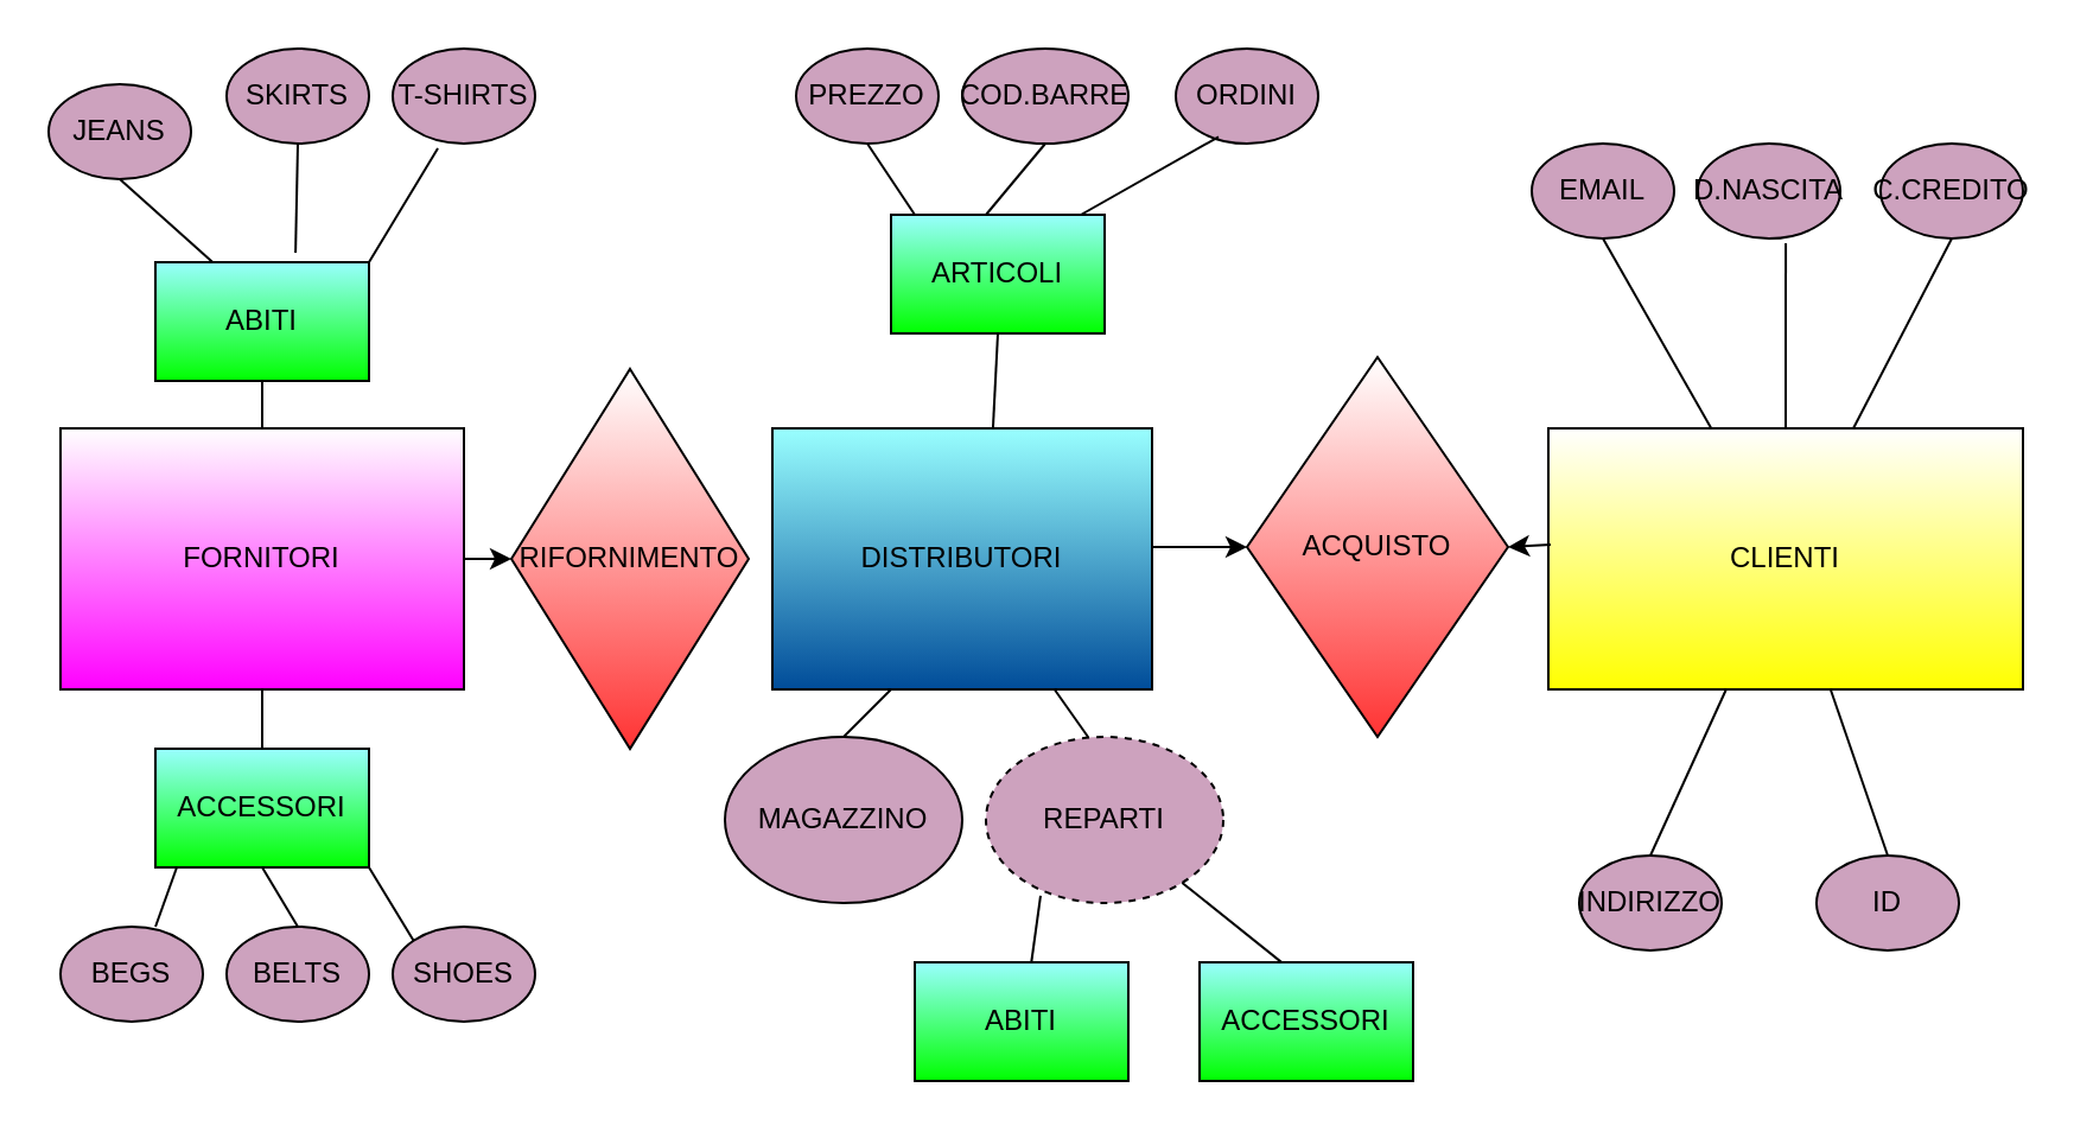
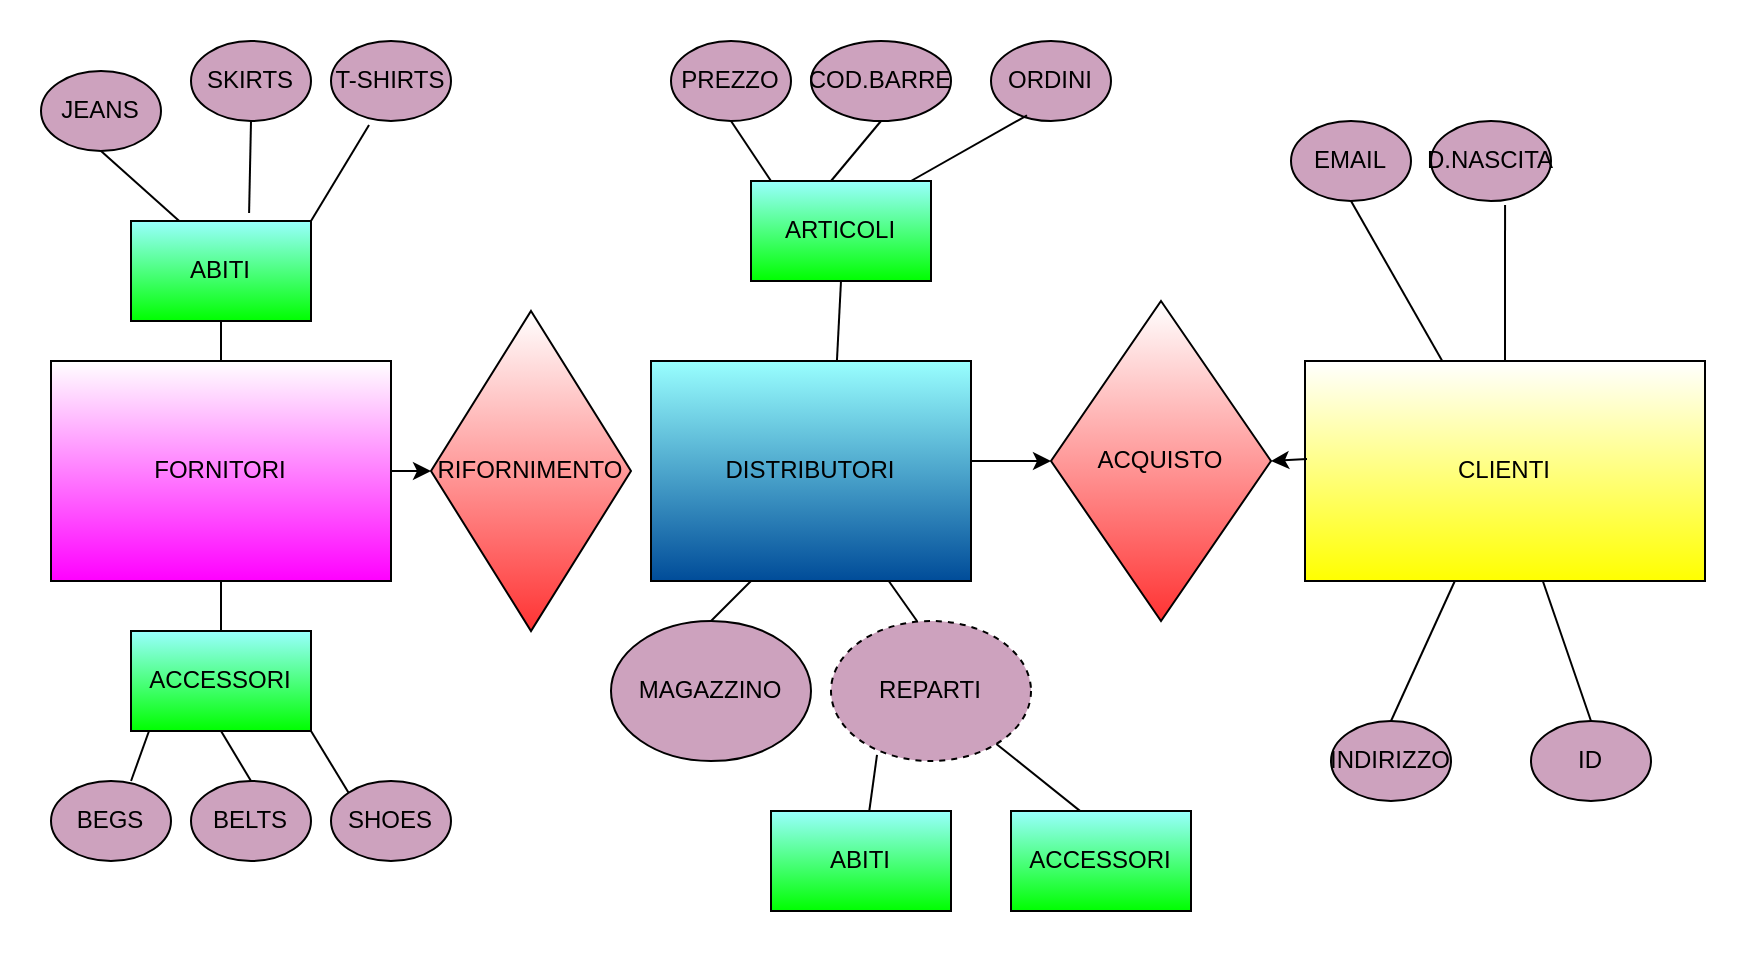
  <mxCell id="0" />
  <mxCell id="1" parent="0" />
  <mxCell id="2" value="FORNITORI" style="rounded=0;whiteSpace=wrap;html=1;gradientColor=#FF00FF;" parent="1" vertex="1"><mxGeometry y="180" width="170" height="110" as="geometry" x="25" /></mxCell>
  <mxCell id="3" value="" style="endArrow=none;html=1;exitX=0.5;exitY=1;exitDx=0;exitDy=0;" parent="1" target="2" edge="1"><mxGeometry width="50" height="50" relative="1" as="geometry"><mxPoint x="110" y="160" as="sourcePoint" /><mxPoint x="465" y="230" as="targetPoint" /></mxGeometry></mxCell>
  <mxCell id="4" value="CLIENTI" style="rounded=0;whiteSpace=wrap;html=1;gradientColor=#FFFF00;" parent="1" vertex="1"><mxGeometry x="652" y="180" width="200" height="110" as="geometry" /></mxCell>
  <mxCell id="5" value="ACQUISTO" style="rhombus;whiteSpace=wrap;html=1;gradientColor=#FF3333;" parent="1" vertex="1"><mxGeometry x="525" y="150" width="110" height="160" as="geometry" /></mxCell>
  <mxCell id="6" value="" style="endArrow=classic;html=1;entryX=1;entryY=0.5;entryDx=0;entryDy=0;exitX=0.005;exitY=0.445;exitDx=0;exitDy=0;exitPerimeter=0;" parent="1" source="4" target="5" edge="1"><mxGeometry width="50" height="50" relative="1" as="geometry"><mxPoint x="645" y="230" as="sourcePoint" /><mxPoint x="575" y="230" as="targetPoint" /></mxGeometry></mxCell>
  <mxCell id="7" value="JEANS" style="ellipse;whiteSpace=wrap;html=1;fillColor=#CDA2BE;" parent="1" vertex="1"><mxGeometry x="20" y="35" width="60" height="40" as="geometry" /></mxCell>
  <mxCell id="8" value="SKIRTS" style="ellipse;whiteSpace=wrap;html=1;fillColor=#CDA2BE;" parent="1" vertex="1"><mxGeometry x="95" width="60" height="40" as="geometry" y="20" /></mxCell>
  <mxCell id="9" value="T-SHIRTS" style="ellipse;whiteSpace=wrap;html=1;fillColor=#CDA2BE;" parent="1" vertex="1"><mxGeometry x="165" width="60" height="40" as="geometry" y="20" /></mxCell>
  <mxCell id="10" value="" style="endArrow=none;html=1;entryX=0.5;entryY=1;entryDx=0;entryDy=0;exitX=0.268;exitY=0;exitDx=0;exitDy=0;exitPerimeter=0;" parent="1" source="47" target="7" edge="1"><mxGeometry width="50" height="50" relative="1" as="geometry"><mxPoint x="89.12" y="103.425" as="sourcePoint" /><mxPoint x="465" y="230" as="targetPoint" /></mxGeometry></mxCell>
  <mxCell id="11" value="" style="endArrow=none;html=1;entryX=0.5;entryY=1;entryDx=0;entryDy=0;exitX=0.656;exitY=-0.08;exitDx=0;exitDy=0;exitPerimeter=0;" parent="1" source="47" target="8" edge="1"><mxGeometry width="50" height="50" relative="1" as="geometry"><mxPoint x="125.03" y="100" as="sourcePoint" /><mxPoint x="465" y="230" as="targetPoint" /></mxGeometry></mxCell>
  <mxCell id="12" value="" style="endArrow=none;html=1;entryX=0.317;entryY=1.05;entryDx=0;entryDy=0;entryPerimeter=0;exitX=1;exitY=0;exitDx=0;exitDy=0;" parent="1" source="47" target="9" edge="1"><mxGeometry width="50" height="50" relative="1" as="geometry"><mxPoint x="136.425" y="105.717" as="sourcePoint" /><mxPoint x="465" y="230" as="targetPoint" /></mxGeometry></mxCell>
  <mxCell id="13" value="BEGS" style="ellipse;whiteSpace=wrap;html=1;fillColor=#CDA2BE;" parent="1" vertex="1"><mxGeometry y="390" width="60" height="40" as="geometry" x="25" /></mxCell>
  <mxCell id="14" value="BELTS" style="ellipse;whiteSpace=wrap;html=1;fillColor=#CDA2BE;" parent="1" vertex="1"><mxGeometry x="95" y="390" width="60" height="40" as="geometry" /></mxCell>
  <mxCell id="15" value="SHOES" style="ellipse;whiteSpace=wrap;html=1;fillColor=#CDA2BE;" parent="1" vertex="1"><mxGeometry x="165" y="390" width="60" height="40" as="geometry" /></mxCell>
  <mxCell id="16" value="" style="endArrow=none;html=1;exitX=0.1;exitY=1;exitDx=0;exitDy=0;exitPerimeter=0;entryX=0.667;entryY=0;entryDx=0;entryDy=0;entryPerimeter=0;" parent="1" source="48" target="13" edge="1"><mxGeometry width="50" height="50" relative="1" as="geometry"><mxPoint x="89.645" y="379.749" as="sourcePoint" /><mxPoint x="85" y="400" as="targetPoint" /></mxGeometry></mxCell>
  <mxCell id="17" value="" style="endArrow=none;html=1;exitX=0.5;exitY=1;exitDx=0;exitDy=0;entryX=0.5;entryY=0;entryDx=0;entryDy=0;" parent="1" source="48" target="14" edge="1"><mxGeometry width="50" height="50" relative="1" as="geometry"><mxPoint x="125" y="390" as="sourcePoint" /><mxPoint x="115" y="440" as="targetPoint" /></mxGeometry></mxCell>
  <mxCell id="18" value="INDIRIZZO" style="ellipse;whiteSpace=wrap;html=1;fillColor=#CDA2BE;" parent="1" vertex="1"><mxGeometry x="665" y="360" width="60" height="40" as="geometry" /></mxCell>
  <mxCell id="19" value="ID" style="ellipse;whiteSpace=wrap;html=1;fillColor=#CDA2BE;" parent="1" vertex="1"><mxGeometry x="765" y="360" width="60" height="40" as="geometry" /></mxCell>
  <mxCell id="20" value="" style="endArrow=none;html=1;exitX=0.5;exitY=0;exitDx=0;exitDy=0;" parent="1" source="18" target="4" edge="1"><mxGeometry width="50" height="50" relative="1" as="geometry"><mxPoint x="585" y="350" as="sourcePoint" /><mxPoint x="465" y="230" as="targetPoint" /></mxGeometry></mxCell>
  <mxCell id="21" value="" style="endArrow=none;html=1;exitX=0.5;exitY=0;exitDx=0;exitDy=0;" parent="1" source="19" target="4" edge="1"><mxGeometry width="50" height="50" relative="1" as="geometry"><mxPoint x="415" y="280" as="sourcePoint" /><mxPoint x="465" y="230" as="targetPoint" /></mxGeometry></mxCell>
  <mxCell id="22" value="EMAIL" style="ellipse;whiteSpace=wrap;html=1;fillColor=#CDA2BE;" parent="1" vertex="1"><mxGeometry x="645" y="60" width="60" height="40" as="geometry" /></mxCell>
  <mxCell id="23" value="D.NASCITA" style="ellipse;whiteSpace=wrap;html=1;fillColor=#CDA2BE;" parent="1" vertex="1"><mxGeometry x="715" y="60" width="60" height="40" as="geometry" /></mxCell>
  <mxCell id="24" value="" style="endArrow=none;html=1;entryX=0.5;entryY=1;entryDx=0;entryDy=0;" parent="1" source="4" target="22" edge="1"><mxGeometry width="50" height="50" relative="1" as="geometry"><mxPoint x="415" y="280" as="sourcePoint" /><mxPoint x="465" y="230" as="targetPoint" /></mxGeometry></mxCell>
  <mxCell id="25" value="" style="endArrow=none;html=1;entryX=0.617;entryY=1.05;entryDx=0;entryDy=0;entryPerimeter=0;" parent="1" source="4" target="23" edge="1"><mxGeometry width="50" height="50" relative="1" as="geometry"><mxPoint x="415" y="280" as="sourcePoint" /><mxPoint x="465" y="230" as="targetPoint" /></mxGeometry></mxCell>
- <mxCell id="26" value="C.CREDITO" style="ellipse;whiteSpace=wrap;html=1;fillColor=#CDA2BE;" parent="1" vertex="1"><mxGeometry x="792" y="60" width="60" height="40" as="geometry" /></mxCell>
- <mxCell id="27" value="" style="endArrow=none;html=1;entryX=0.5;entryY=1;entryDx=0;entryDy=0;" parent="1" source="4" target="26" edge="1"><mxGeometry width="50" height="50" relative="1" as="geometry"><mxPoint x="415" y="280" as="sourcePoint" /><mxPoint x="465" y="230" as="targetPoint" /></mxGeometry></mxCell>
  <mxCell id="28" value="DISTRIBUTORI" style="rounded=0;whiteSpace=wrap;html=1;fillColor=#99FFFF;gradientColor=#004C99;" parent="1" vertex="1"><mxGeometry x="325" y="180" width="160" height="110" as="geometry" /></mxCell>
  <mxCell id="29" value="" style="endArrow=classic;html=1;entryX=0;entryY=0.5;entryDx=0;entryDy=0;" parent="1" target="5" edge="1"><mxGeometry width="50" height="50" relative="1" as="geometry"><mxPoint x="485" y="230" as="sourcePoint" /><mxPoint x="435" y="235" as="targetPoint" /></mxGeometry></mxCell>
  <mxCell id="30" value="" style="endArrow=none;html=1;exitX=0.5;exitY=1;exitDx=0;exitDy=0;entryX=0.5;entryY=0;entryDx=0;entryDy=0;" parent="1" source="2" target="48" edge="1"><mxGeometry width="50" height="50" relative="1" as="geometry"><mxPoint x="415" y="280" as="sourcePoint" /><mxPoint x="118" y="320" as="targetPoint" /></mxGeometry></mxCell>
  <mxCell id="31" value="" style="endArrow=classic;html=1;exitX=1;exitY=0.5;exitDx=0;exitDy=0;" parent="1" source="2" edge="1"><mxGeometry width="50" height="50" relative="1" as="geometry"><mxPoint x="415" y="280" as="sourcePoint" /><mxPoint x="215" y="235" as="targetPoint" /></mxGeometry></mxCell>
  <mxCell id="32" value="MAGAZZINO" style="ellipse;whiteSpace=wrap;html=1;fillColor=#CDA2BE;" parent="1" vertex="1"><mxGeometry x="305" y="310" width="100" height="70" as="geometry" /></mxCell>
  <mxCell id="33" value="" style="endArrow=none;html=1;exitX=0.5;exitY=0;exitDx=0;exitDy=0;" parent="1" source="32" edge="1"><mxGeometry width="50" height="50" relative="1" as="geometry"><mxPoint x="415" y="280" as="sourcePoint" /><mxPoint x="375" y="290" as="targetPoint" /></mxGeometry></mxCell>
  <mxCell id="34" value="PREZZO" style="ellipse;whiteSpace=wrap;html=1;fillColor=#CDA2BE;" parent="1" vertex="1"><mxGeometry x="335" width="60" height="40" as="geometry" y="20" /></mxCell>
  <mxCell id="35" value="" style="endArrow=none;html=1;entryX=0.5;entryY=1;entryDx=0;entryDy=0;" parent="1" target="34" edge="1"><mxGeometry width="50" height="50" relative="1" as="geometry"><mxPoint x="385" y="90" as="sourcePoint" /><mxPoint x="465" y="230" as="targetPoint" /></mxGeometry></mxCell>
  <mxCell id="36" value="COD.BARRE" style="ellipse;whiteSpace=wrap;html=1;fillColor=#CDA2BE;" parent="1" vertex="1"><mxGeometry x="405" width="70" height="40" as="geometry" y="20" /></mxCell>
  <mxCell id="37" value="" style="endArrow=none;html=1;entryX=0.5;entryY=1;entryDx=0;entryDy=0;" parent="1" target="36" edge="1"><mxGeometry width="50" height="50" relative="1" as="geometry"><mxPoint x="415" y="90" as="sourcePoint" /><mxPoint x="465" y="230" as="targetPoint" /></mxGeometry></mxCell>
  <mxCell id="38" value="REPARTI" style="ellipse;whiteSpace=wrap;html=1;fillColor=#CDA2BE;dashed=1;" parent="1" vertex="1"><mxGeometry x="415" y="310" width="100" height="70" as="geometry" /></mxCell>
  <mxCell id="39" value="" style="endArrow=none;html=1;exitX=0.43;exitY=0;exitDx=0;exitDy=0;exitPerimeter=0;" parent="1" source="38" target="28" edge="1"><mxGeometry width="50" height="50" relative="1" as="geometry"><mxPoint x="415" y="280" as="sourcePoint" /><mxPoint x="465" y="230" as="targetPoint" /></mxGeometry></mxCell>
  <mxCell id="40" value="" style="endArrow=none;html=1;" parent="1" target="38" edge="1"><mxGeometry width="50" height="50" relative="1" as="geometry"><mxPoint x="549.946" y="413.311" as="sourcePoint" /><mxPoint x="465" y="230" as="targetPoint" /></mxGeometry></mxCell>
  <mxCell id="41" value="" style="endArrow=none;html=1;entryX=0.23;entryY=0.957;entryDx=0;entryDy=0;entryPerimeter=0;" parent="1" target="38" edge="1"><mxGeometry width="50" height="50" relative="1" as="geometry"><mxPoint x="434.121" y="405.126" as="sourcePoint" /><mxPoint x="465" y="230" as="targetPoint" /></mxGeometry></mxCell>
  <mxCell id="42" value="ORDINI" style="ellipse;whiteSpace=wrap;html=1;fillColor=#CDA2BE;" parent="1" vertex="1"><mxGeometry x="495" width="60" height="40" as="geometry" y="20" /></mxCell>
  <mxCell id="43" value="" style="endArrow=none;html=1;entryX=0.3;entryY=0.929;entryDx=0;entryDy=0;entryPerimeter=0;" parent="1" target="42" edge="1"><mxGeometry width="50" height="50" relative="1" as="geometry"><mxPoint x="455" y="90" as="sourcePoint" /><mxPoint x="465" y="230" as="targetPoint" /></mxGeometry></mxCell>
  <mxCell id="44" value="ARTICOLI" style="rounded=0;whiteSpace=wrap;html=1;fillColor=#99FFFF;gradientColor=#00FF00;" parent="1" vertex="1"><mxGeometry x="375" y="90" width="90" height="50" as="geometry" /></mxCell>
  <mxCell id="45" value="" style="endArrow=none;html=1;entryX=0.5;entryY=1;entryDx=0;entryDy=0;exitX=0.581;exitY=0;exitDx=0;exitDy=0;exitPerimeter=0;" parent="1" source="28" target="44" edge="1"><mxGeometry width="50" height="50" relative="1" as="geometry"><mxPoint x="415" y="280" as="sourcePoint" /><mxPoint x="465" y="230" as="targetPoint" /></mxGeometry></mxCell>
  <mxCell id="46" value="RIFORNIMENTO" style="rhombus;whiteSpace=wrap;html=1;gradientColor=#FF3333;" parent="1" vertex="1"><mxGeometry x="215" y="155" width="100" height="160" as="geometry" /></mxCell>
  <mxCell id="47" value="ABITI" style="rounded=0;whiteSpace=wrap;html=1;fillColor=#99FFFF;gradientColor=#00FF00;" parent="1" vertex="1"><mxGeometry x="65" y="110" width="90" height="50" as="geometry" /></mxCell>
  <mxCell id="48" value="ACCESSORI" style="rounded=0;whiteSpace=wrap;html=1;fillColor=#99FFFF;gradientColor=#00FF00;" parent="1" vertex="1"><mxGeometry x="65" y="315" width="90" height="50" as="geometry" /></mxCell>
  <mxCell id="49" value="" style="endArrow=none;html=1;exitX=1;exitY=1;exitDx=0;exitDy=0;entryX=0;entryY=0;entryDx=0;entryDy=0;" parent="1" source="48" target="15" edge="1"><mxGeometry width="50" height="50" relative="1" as="geometry"><mxPoint x="415" y="280" as="sourcePoint" /><mxPoint x="465" y="230" as="targetPoint" /></mxGeometry></mxCell>
  <mxCell id="50" value="ABITI" style="rounded=0;whiteSpace=wrap;html=1;fillColor=#99FFFF;gradientColor=#00FF00;" vertex="1" parent="1"><mxGeometry x="385" y="405" width="90" height="50" as="geometry" /></mxCell>
  <mxCell id="51" value="ACCESSORI" style="rounded=0;whiteSpace=wrap;html=1;fillColor=#99FFFF;gradientColor=#00FF00;" vertex="1" parent="1"><mxGeometry x="505" y="405" width="90" height="50" as="geometry" /></mxCell>
